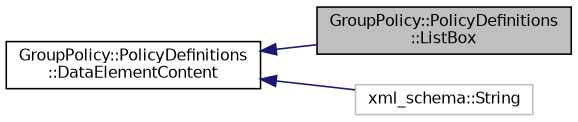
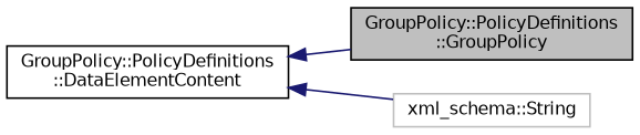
  digraph {
    rankdir=LR
    node [color=black fillcolor=white fontname=Helvetica fontsize=10 shape=record style=filled]
    edge [color=midnightblue dir=back fontname=Helvetica fontsize=10 labelfontname=Helvetica labelfontsize=10 style=solid]
-   n1 [fillcolor=grey75 fontcolor=black height=0.2 label="GroupPolicy::PolicyDefinitions\l::ListBox" width=0.4]
+   n1 [fillcolor=grey75 fontcolor=black height=0.2 label="GroupPolicy::PolicyDefinitions\l::GroupPolicy" width=0.4]
    n2 [height=0.2 label="GroupPolicy::PolicyDefinitions\l::DataElementContent" width=0.4]
    n3 [color=grey75 height=0.2 label="xml_schema::String" width=0.4]
    n2 -> n1
    n2 -> n3
  }
